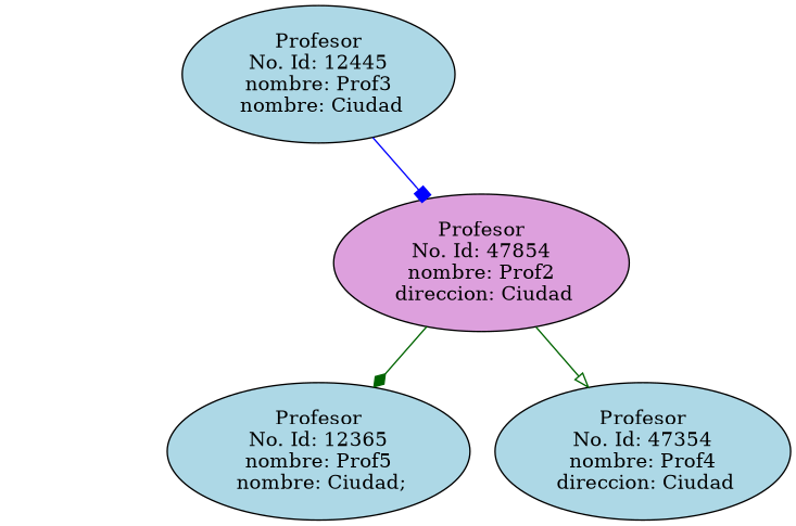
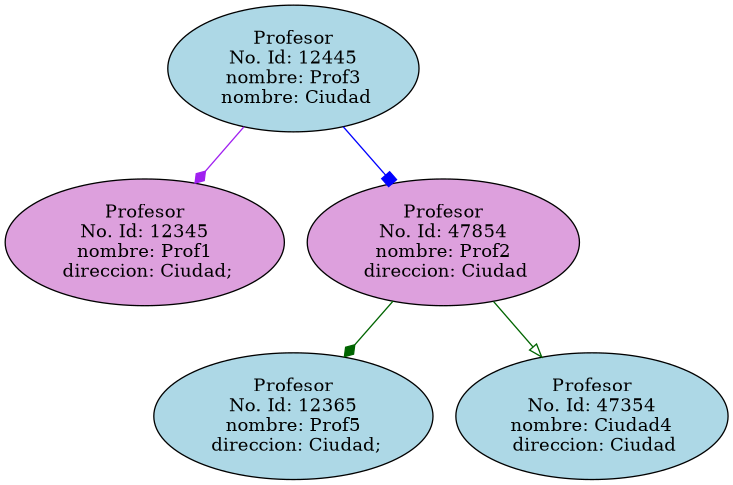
  digraph {
    fontname="DejaVu Serif"
    node [fillcolor=lightblue fontname="DejaVu Serif" style=filled]
    edge [arrowhead=diamond color=darkgreen fontname="DejaVu Serif"]
    n1 [label="Profesor\nNo. Id: 12445\nnombre: Prof3\n nombre: Ciudad"]
+   n2 [fillcolor=plum label="Profesor\nNo. Id: 12345\nnombre: Prof1\n direccion: Ciudad;"]
    n3 [fillcolor=plum label="Profesor\nNo. Id: 47854\nnombre: Prof2\n direccion: Ciudad"]
-   n4 [label="Profesor\nNo. Id: 12365\nnombre: Prof5\n nombre: Ciudad;"]
-   n5 [label="Profesor\nNo. Id: 47354\nnombre: Prof4\n direccion: Ciudad"]
+   n4 [label="Profesor\nNo. Id: 12365\nnombre: Prof5\n direccion: Ciudad;"]
+   n5 [label="Profesor\nNo. Id: 47354\nnombre: Ciudad4\n direccion: Ciudad"]
+   n1 -> n2 [color=purple]
    n1 -> n3 [arrowhead=box color=blue]
    n3 -> n4
    n3 -> n5 [arrowhead=onormal]
  }
